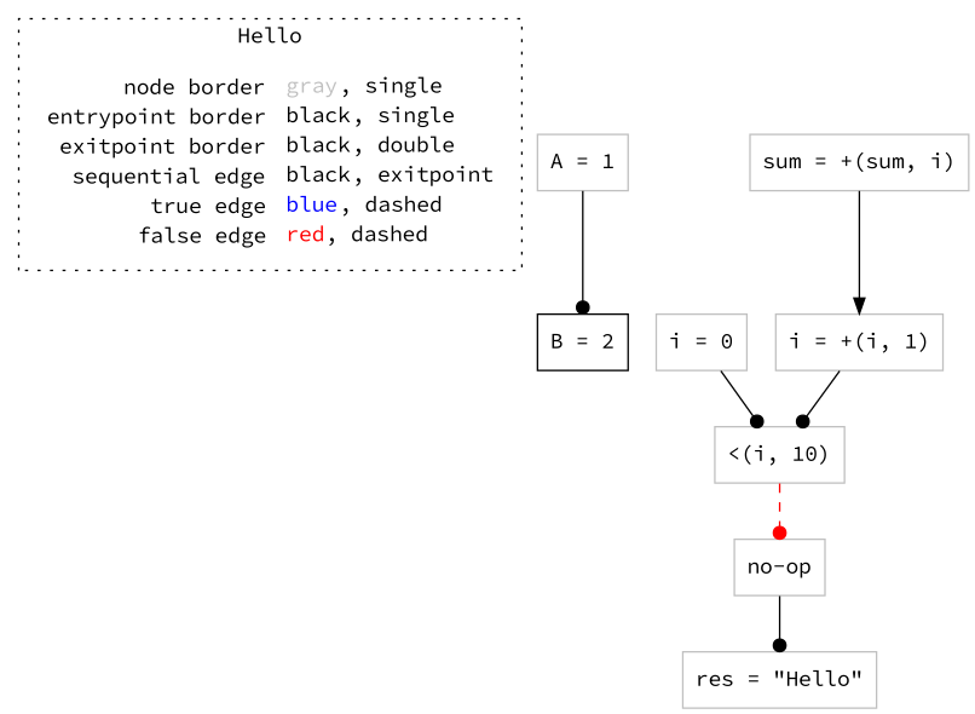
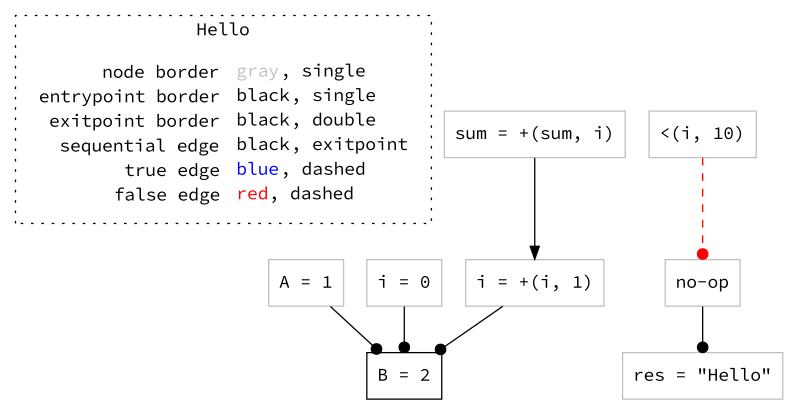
  digraph {
    fontname="Source Code Pro"
    node [fontname="Source Code Pro" shape=rect color=gray]
    edge [arrowhead=dot color=black fontname="Source Code Pro"]
    n1 [label=<<table border="0" cellpadding="2" cellspacing="0" cellborder="0"><tr><td align="right">node border&nbsp;</td><td align="left"><font color="gray">gray</font>, single</td></tr><tr><td align="right">entrypoint border&nbsp;</td><td align="left"><font color="black">black</font>, single</td></tr><tr><td align="right">exitpoint border&nbsp;</td><td align="left"><font color="black">black</font>, double</td></tr><tr><td align="right">sequential edge&nbsp;</td><td align="left"><font color="black">black</font>, exitpoint</td></tr><tr><td align="right">true edge&nbsp;</td><td align="left"><font color="blue">blue</font>, dashed</td></tr><tr><td align="right">false edge&nbsp;</td><td align="left"><font color="red">red</font>, dashed</td></tr></table>> shape=plaintext color=""]
    n2 [color=black label=<B = 2>]
    n3 [label=<A = 1>]
    n4 [label=<i = 0>]
    n5 [label=<&lt;(i, 10)>]
    n6 [label=<no-op>]
    n7 [label=<sum = +(sum, i)>]
    n8 [label=<i = +(i, 1)>]
    n9 [label=<res = &quot;Hello&quot;>]
    subgraph cluster_1 {
      label=Hello
      style=dotted
      n1
    }
    n3 -> n2
-   n4 -> n5
+   n4 -> n2
    n5 -> n6 [color=red style=dashed]
    n6 -> n9
    n7 -> n8 [arrowhead=normal]
-   n8 -> n5
+   n8 -> n2
  }
